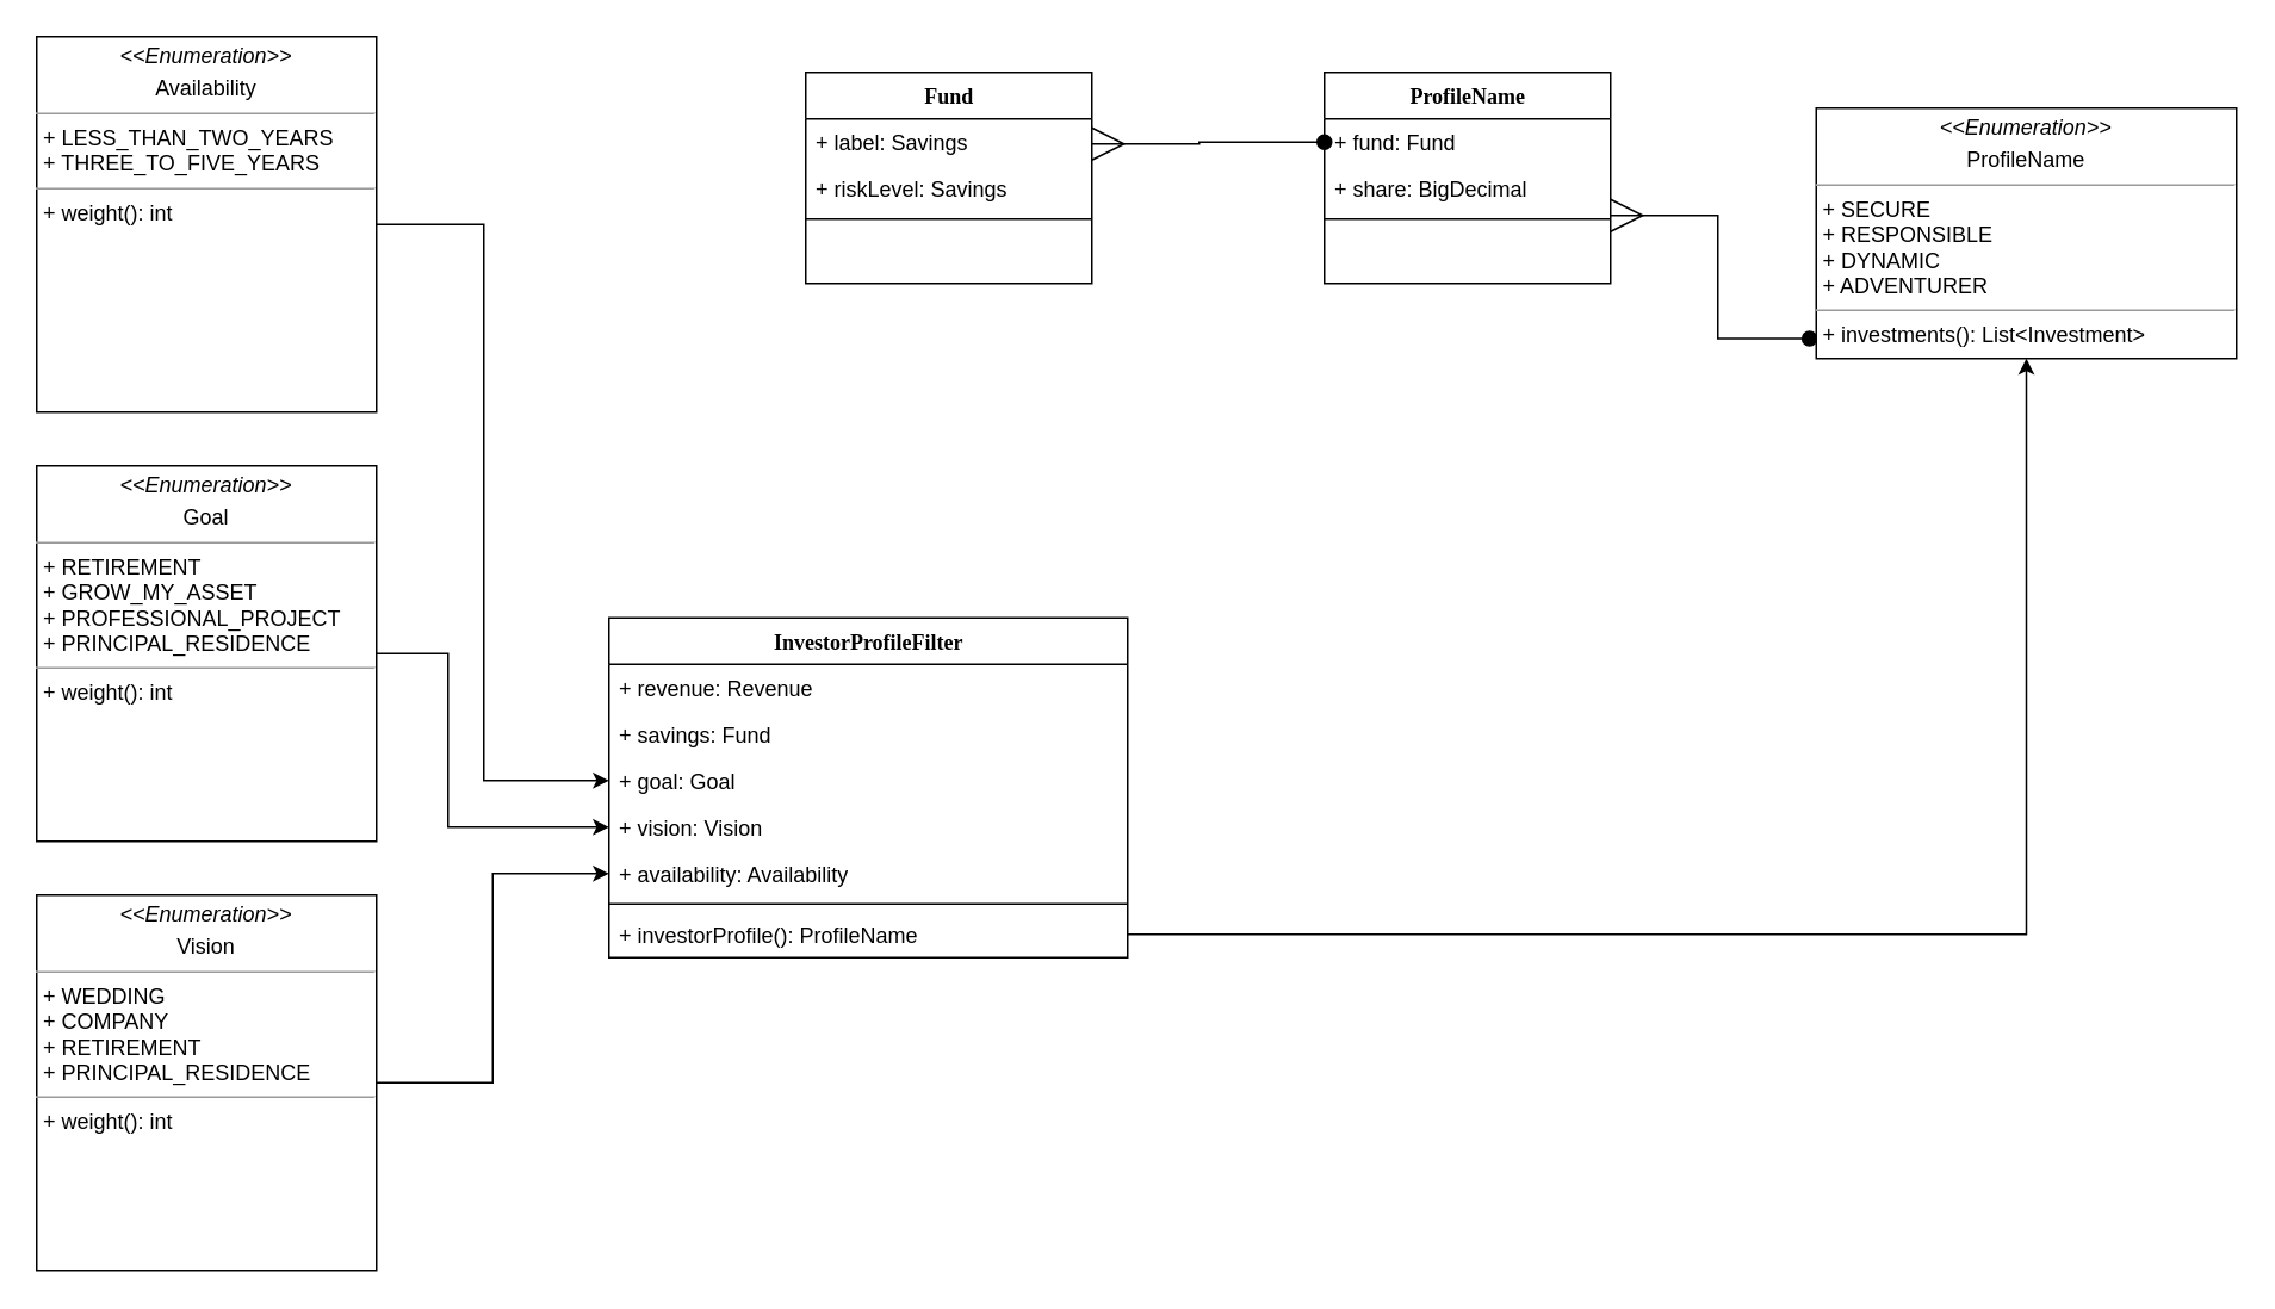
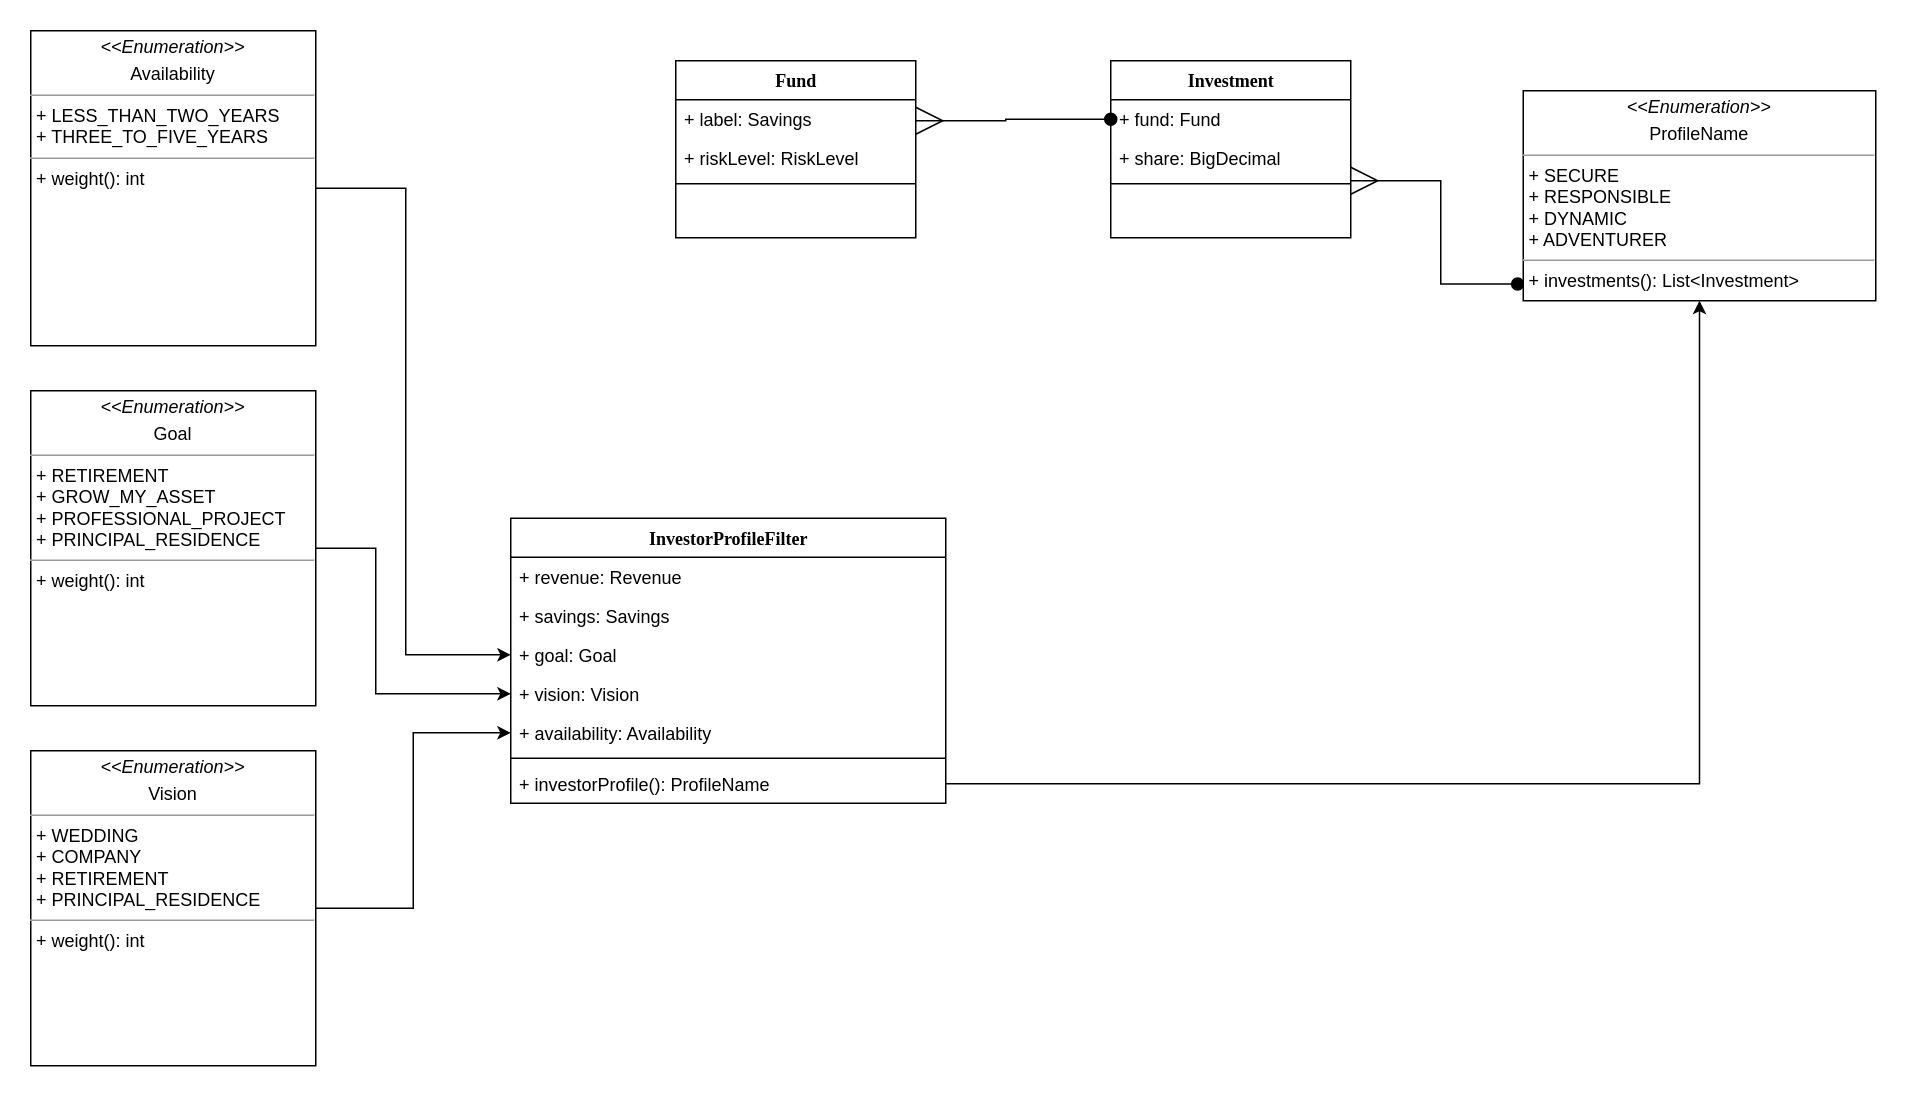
  <mxCell id="0" />
  <mxCell id="1" parent="0" />
- <mxCell id="2" value="ProfileName" style="swimlane;html=1;fontStyle=1;align=center;verticalAlign=top;childLayout=stackLayout;horizontal=1;startSize=26;horizontalStack=0;resizeParent=1;resizeLast=0;collapsible=1;marginBottom=0;swimlaneFillColor=#ffffff;rounded=0;shadow=0;comic=0;labelBackgroundColor=none;strokeWidth=1;fillColor=none;fontFamily=Verdana;fontSize=12" parent="1" vertex="1"><mxGeometry x="740" y="40" width="160" height="118" as="geometry" /></mxCell>
+ <mxCell id="2" value="Investment" style="swimlane;html=1;fontStyle=1;align=center;verticalAlign=top;childLayout=stackLayout;horizontal=1;startSize=26;horizontalStack=0;resizeParent=1;resizeLast=0;collapsible=1;marginBottom=0;swimlaneFillColor=#ffffff;rounded=0;shadow=0;comic=0;labelBackgroundColor=none;strokeWidth=1;fillColor=none;fontFamily=Verdana;fontSize=12" parent="1" vertex="1"><mxGeometry x="740" y="40" width="160" height="118" as="geometry" /></mxCell>
  <mxCell id="3" value="+ fund: Fund" style="text;html=1;strokeColor=none;fillColor=none;align=left;verticalAlign=top;spacingLeft=4;spacingRight=4;whiteSpace=wrap;overflow=hidden;rotatable=0;points=[[0,0.5],[1,0.5]];portConstraint=eastwest;" parent="2" vertex="1"><mxGeometry y="26" width="160" height="26" as="geometry" /></mxCell>
  <mxCell id="4" value="+ share: BigDecimal" style="text;html=1;strokeColor=none;fillColor=none;align=left;verticalAlign=top;spacingLeft=4;spacingRight=4;whiteSpace=wrap;overflow=hidden;rotatable=0;points=[[0,0.5],[1,0.5]];portConstraint=eastwest;" parent="2" vertex="1"><mxGeometry y="52" width="160" height="26" as="geometry" /></mxCell>
  <mxCell id="5" value="" style="line;html=1;strokeWidth=1;fillColor=none;align=left;verticalAlign=middle;spacingTop=-1;spacingLeft=3;spacingRight=3;rotatable=0;labelPosition=right;points=[];portConstraint=eastwest;" parent="2" vertex="1"><mxGeometry y="78" width="160" height="8" as="geometry" /></mxCell>
  <mxCell id="6" style="edgeStyle=orthogonalEdgeStyle;rounded=0;html=1;labelBackgroundColor=none;startArrow=oval;startFill=1;startSize=8;endArrow=ERmany;endFill=0;endSize=16;fontFamily=Verdana;fontSize=12;exitX=-0.016;exitY=0.92;exitDx=0;exitDy=0;exitPerimeter=0;" parent="1" source="15" target="2" edge="1"><mxGeometry relative="1" as="geometry"><Array as="points"><mxPoint x="960" y="189" /><mxPoint x="960" y="120" /></Array><mxPoint x="645" y="121" as="sourcePoint" /></mxGeometry></mxCell>
  <mxCell id="7" value="InvestorProfileFilter" style="swimlane;html=1;fontStyle=1;align=center;verticalAlign=top;childLayout=stackLayout;horizontal=1;startSize=26;horizontalStack=0;resizeParent=1;resizeLast=0;collapsible=1;marginBottom=0;swimlaneFillColor=#ffffff;rounded=0;shadow=0;comic=0;labelBackgroundColor=none;strokeWidth=1;fillColor=none;fontFamily=Verdana;fontSize=12" parent="1" vertex="1"><mxGeometry x="340" y="345" width="290" height="190" as="geometry" /></mxCell>
  <mxCell id="8" value="+ revenue: Revenue" style="text;html=1;strokeColor=none;fillColor=none;align=left;verticalAlign=top;spacingLeft=4;spacingRight=4;whiteSpace=wrap;overflow=hidden;rotatable=0;points=[[0,0.5],[1,0.5]];portConstraint=eastwest;" parent="7" vertex="1"><mxGeometry y="26" width="290" height="26" as="geometry" /></mxCell>
- <mxCell id="9" value="+ savings: Fund" style="text;html=1;strokeColor=none;fillColor=none;align=left;verticalAlign=top;spacingLeft=4;spacingRight=4;whiteSpace=wrap;overflow=hidden;rotatable=0;points=[[0,0.5],[1,0.5]];portConstraint=eastwest;" parent="7" vertex="1"><mxGeometry y="52" width="290" height="26" as="geometry" /></mxCell>
+ <mxCell id="9" value="+ savings: Savings" style="text;html=1;strokeColor=none;fillColor=none;align=left;verticalAlign=top;spacingLeft=4;spacingRight=4;whiteSpace=wrap;overflow=hidden;rotatable=0;points=[[0,0.5],[1,0.5]];portConstraint=eastwest;" parent="7" vertex="1"><mxGeometry y="52" width="290" height="26" as="geometry" /></mxCell>
  <mxCell id="10" value="+ goal: Goal" style="text;html=1;strokeColor=none;fillColor=none;align=left;verticalAlign=top;spacingLeft=4;spacingRight=4;whiteSpace=wrap;overflow=hidden;rotatable=0;points=[[0,0.5],[1,0.5]];portConstraint=eastwest;" parent="7" vertex="1"><mxGeometry y="78" width="290" height="26" as="geometry" /></mxCell>
  <mxCell id="11" value="+ vision: Vision" style="text;html=1;strokeColor=none;fillColor=none;align=left;verticalAlign=top;spacingLeft=4;spacingRight=4;whiteSpace=wrap;overflow=hidden;rotatable=0;points=[[0,0.5],[1,0.5]];portConstraint=eastwest;" parent="7" vertex="1"><mxGeometry y="104" width="290" height="26" as="geometry" /></mxCell>
  <mxCell id="12" value="+ availability: Availability" style="text;html=1;strokeColor=none;fillColor=none;align=left;verticalAlign=top;spacingLeft=4;spacingRight=4;whiteSpace=wrap;overflow=hidden;rotatable=0;points=[[0,0.5],[1,0.5]];portConstraint=eastwest;" parent="7" vertex="1"><mxGeometry y="130" width="290" height="26" as="geometry" /></mxCell>
  <mxCell id="13" value="" style="line;html=1;strokeWidth=1;fillColor=none;align=left;verticalAlign=middle;spacingTop=-1;spacingLeft=3;spacingRight=3;rotatable=0;labelPosition=right;points=[];portConstraint=eastwest;" parent="7" vertex="1"><mxGeometry y="156" width="290" height="8" as="geometry" /></mxCell>
  <mxCell id="14" value="+ investorProfile(): ProfileName" style="text;html=1;strokeColor=none;fillColor=none;align=left;verticalAlign=top;spacingLeft=4;spacingRight=4;whiteSpace=wrap;overflow=hidden;rotatable=0;points=[[0,0.5],[1,0.5]];portConstraint=eastwest;" parent="7" vertex="1"><mxGeometry y="164" width="290" height="26" as="geometry" /></mxCell>
  <mxCell id="15" value="&lt;p style=&quot;margin:0px;margin-top:4px;text-align:center;&quot;&gt;&lt;i&gt;&amp;lt;&amp;lt;Enumeration&amp;gt;&amp;gt;&lt;/i&gt;&lt;/p&gt;&lt;p style=&quot;margin:0px;margin-top:4px;text-align:center;&quot;&gt;ProfileName&lt;/p&gt;&lt;hr size=&quot;1&quot;&gt;&lt;p style=&quot;margin:0px;margin-left:4px;&quot;&gt;+ SECURE&lt;br&gt;&lt;/p&gt;&lt;p style=&quot;margin:0px;margin-left:4px;&quot;&gt;+ RESPONSIBLE &lt;br&gt;&lt;/p&gt;&lt;p style=&quot;margin:0px;margin-left:4px;&quot;&gt;+ DYNAMIC&lt;br&gt;+ ADVENTURER&lt;/p&gt;&lt;hr size=&quot;1&quot;&gt;&lt;p style=&quot;margin:0px;margin-left:4px;&quot;&gt;+ investments(): List&amp;lt;Investment&amp;gt;&lt;br&gt;&lt;/p&gt;" style="verticalAlign=top;align=left;overflow=fill;fontSize=12;fontFamily=Helvetica;html=1;whiteSpace=wrap;" parent="1" vertex="1"><mxGeometry x="1015" y="60" width="235" height="140" as="geometry" /></mxCell>
  <mxCell id="16" style="edgeStyle=orthogonalEdgeStyle;rounded=0;orthogonalLoop=1;jettySize=auto;html=1;entryX=0;entryY=0.5;entryDx=0;entryDy=0;" parent="1" source="17" target="11" edge="1"><mxGeometry relative="1" as="geometry"><Array as="points"><mxPoint x="250" y="365" /><mxPoint x="250" y="462" /></Array></mxGeometry></mxCell>
  <mxCell id="17" value="&lt;p style=&quot;margin:0px;margin-top:4px;text-align:center;&quot;&gt;&lt;i&gt;&amp;lt;&amp;lt;Enumeration&amp;gt;&amp;gt;&lt;/i&gt;&lt;/p&gt;&lt;p style=&quot;margin:0px;margin-top:4px;text-align:center;&quot;&gt;Goal&lt;/p&gt;&lt;hr size=&quot;1&quot;&gt;&lt;p style=&quot;margin:0px;margin-left:4px;&quot;&gt;+ RETIREMENT&lt;br&gt;+ GROW_MY_ASSET&lt;/p&gt;&lt;p style=&quot;margin:0px;margin-left:4px;&quot;&gt;+ PROFESSIONAL_PROJECT&lt;/p&gt;&lt;p style=&quot;margin:0px;margin-left:4px;&quot;&gt;+ PRINCIPAL_RESIDENCE&lt;/p&gt;&lt;hr size=&quot;1&quot;&gt;&lt;p style=&quot;margin:0px;margin-left:4px;&quot;&gt;+ weight(): int&lt;br&gt;&lt;/p&gt;" style="verticalAlign=top;align=left;overflow=fill;fontSize=12;fontFamily=Helvetica;html=1;whiteSpace=wrap;" parent="1" vertex="1"><mxGeometry x="20" y="260" width="190" height="210" as="geometry" /></mxCell>
  <mxCell id="18" style="edgeStyle=orthogonalEdgeStyle;rounded=0;orthogonalLoop=1;jettySize=auto;html=1;entryX=0;entryY=0.5;entryDx=0;entryDy=0;" parent="1" source="19" target="12" edge="1"><mxGeometry relative="1" as="geometry" /></mxCell>
  <mxCell id="19" value="&lt;p style=&quot;margin:0px;margin-top:4px;text-align:center;&quot;&gt;&lt;i&gt;&amp;lt;&amp;lt;Enumeration&amp;gt;&amp;gt;&lt;/i&gt;&lt;/p&gt;&lt;p style=&quot;margin:0px;margin-top:4px;text-align:center;&quot;&gt;Vision&lt;/p&gt;&lt;hr size=&quot;1&quot;&gt;&lt;p style=&quot;margin:0px;margin-left:4px;&quot;&gt;+ WEDDING&lt;br&gt;+ COMPANY&lt;/p&gt;&lt;p style=&quot;margin:0px;margin-left:4px;&quot;&gt;+ RETIREMENT&lt;/p&gt;&lt;p style=&quot;margin:0px;margin-left:4px;&quot;&gt;+ PRINCIPAL_RESIDENCE&lt;/p&gt;&lt;hr size=&quot;1&quot;&gt;&lt;p style=&quot;margin:0px;margin-left:4px;&quot;&gt;+ weight(): int&lt;/p&gt;" style="verticalAlign=top;align=left;overflow=fill;fontSize=12;fontFamily=Helvetica;html=1;whiteSpace=wrap;" parent="1" vertex="1"><mxGeometry x="20" y="500" width="190" height="210" as="geometry" /></mxCell>
  <mxCell id="20" style="edgeStyle=orthogonalEdgeStyle;rounded=0;orthogonalLoop=1;jettySize=auto;html=1;entryX=0;entryY=0.5;entryDx=0;entryDy=0;" parent="1" source="21" target="10" edge="1"><mxGeometry relative="1" as="geometry"><Array as="points"><mxPoint x="270" y="125" /><mxPoint x="270" y="436" /></Array></mxGeometry></mxCell>
  <mxCell id="21" value="&lt;p style=&quot;margin:0px;margin-top:4px;text-align:center;&quot;&gt;&lt;i&gt;&amp;lt;&amp;lt;Enumeration&amp;gt;&amp;gt;&lt;/i&gt;&lt;/p&gt;&lt;p style=&quot;margin:0px;margin-top:4px;text-align:center;&quot;&gt;Availability&lt;/p&gt;&lt;hr size=&quot;1&quot;&gt;&lt;p style=&quot;margin:0px;margin-left:4px;&quot;&gt;+ LESS_THAN_TWO_YEARS&lt;br&gt;+ THREE_TO_FIVE_YEARS&lt;/p&gt;&lt;hr size=&quot;1&quot;&gt;&lt;p style=&quot;margin:0px;margin-left:4px;&quot;&gt;+ weight(): int&lt;/p&gt;" style="verticalAlign=top;align=left;overflow=fill;fontSize=12;fontFamily=Helvetica;html=1;whiteSpace=wrap;" parent="1" vertex="1"><mxGeometry x="20" y="20" width="190" height="210" as="geometry" /></mxCell>
  <mxCell id="22" style="edgeStyle=orthogonalEdgeStyle;rounded=0;orthogonalLoop=1;jettySize=auto;html=1;" parent="1" source="14" target="15" edge="1"><mxGeometry relative="1" as="geometry" /></mxCell>
  <mxCell id="23" value="Fund" style="swimlane;html=1;fontStyle=1;align=center;verticalAlign=top;childLayout=stackLayout;horizontal=1;startSize=26;horizontalStack=0;resizeParent=1;resizeLast=0;collapsible=1;marginBottom=0;swimlaneFillColor=#ffffff;rounded=0;shadow=0;comic=0;labelBackgroundColor=none;strokeWidth=1;fillColor=none;fontFamily=Verdana;fontSize=12" vertex="1" parent="1"><mxGeometry x="450" y="40" width="160" height="118" as="geometry" /></mxCell>
  <mxCell id="24" value="+ label: Savings" style="text;html=1;strokeColor=none;fillColor=none;align=left;verticalAlign=top;spacingLeft=4;spacingRight=4;whiteSpace=wrap;overflow=hidden;rotatable=0;points=[[0,0.5],[1,0.5]];portConstraint=eastwest;" vertex="1" parent="23"><mxGeometry y="26" width="160" height="26" as="geometry" /></mxCell>
- <mxCell id="25" value="+ riskLevel: Savings" style="text;html=1;strokeColor=none;fillColor=none;align=left;verticalAlign=top;spacingLeft=4;spacingRight=4;whiteSpace=wrap;overflow=hidden;rotatable=0;points=[[0,0.5],[1,0.5]];portConstraint=eastwest;" vertex="1" parent="23"><mxGeometry y="52" width="160" height="26" as="geometry" /></mxCell>
+ <mxCell id="25" value="+ riskLevel: RiskLevel" style="text;html=1;strokeColor=none;fillColor=none;align=left;verticalAlign=top;spacingLeft=4;spacingRight=4;whiteSpace=wrap;overflow=hidden;rotatable=0;points=[[0,0.5],[1,0.5]];portConstraint=eastwest;" vertex="1" parent="23"><mxGeometry y="52" width="160" height="26" as="geometry" /></mxCell>
  <mxCell id="26" value="" style="line;html=1;strokeWidth=1;fillColor=none;align=left;verticalAlign=middle;spacingTop=-1;spacingLeft=3;spacingRight=3;rotatable=0;labelPosition=right;points=[];portConstraint=eastwest;" vertex="1" parent="23"><mxGeometry y="78" width="160" height="8" as="geometry" /></mxCell>
  <mxCell id="27" style="edgeStyle=orthogonalEdgeStyle;rounded=0;html=1;labelBackgroundColor=none;startArrow=oval;startFill=1;startSize=8;endArrow=ERmany;endFill=0;endSize=16;fontFamily=Verdana;fontSize=12;exitX=0;exitY=0.5;exitDx=0;exitDy=0;" edge="1" parent="1" source="3"><mxGeometry relative="1" as="geometry"><Array as="points"><mxPoint x="670" y="80" /></Array><mxPoint x="721" y="149" as="sourcePoint" /><mxPoint x="610" y="80" as="targetPoint" /></mxGeometry></mxCell>
